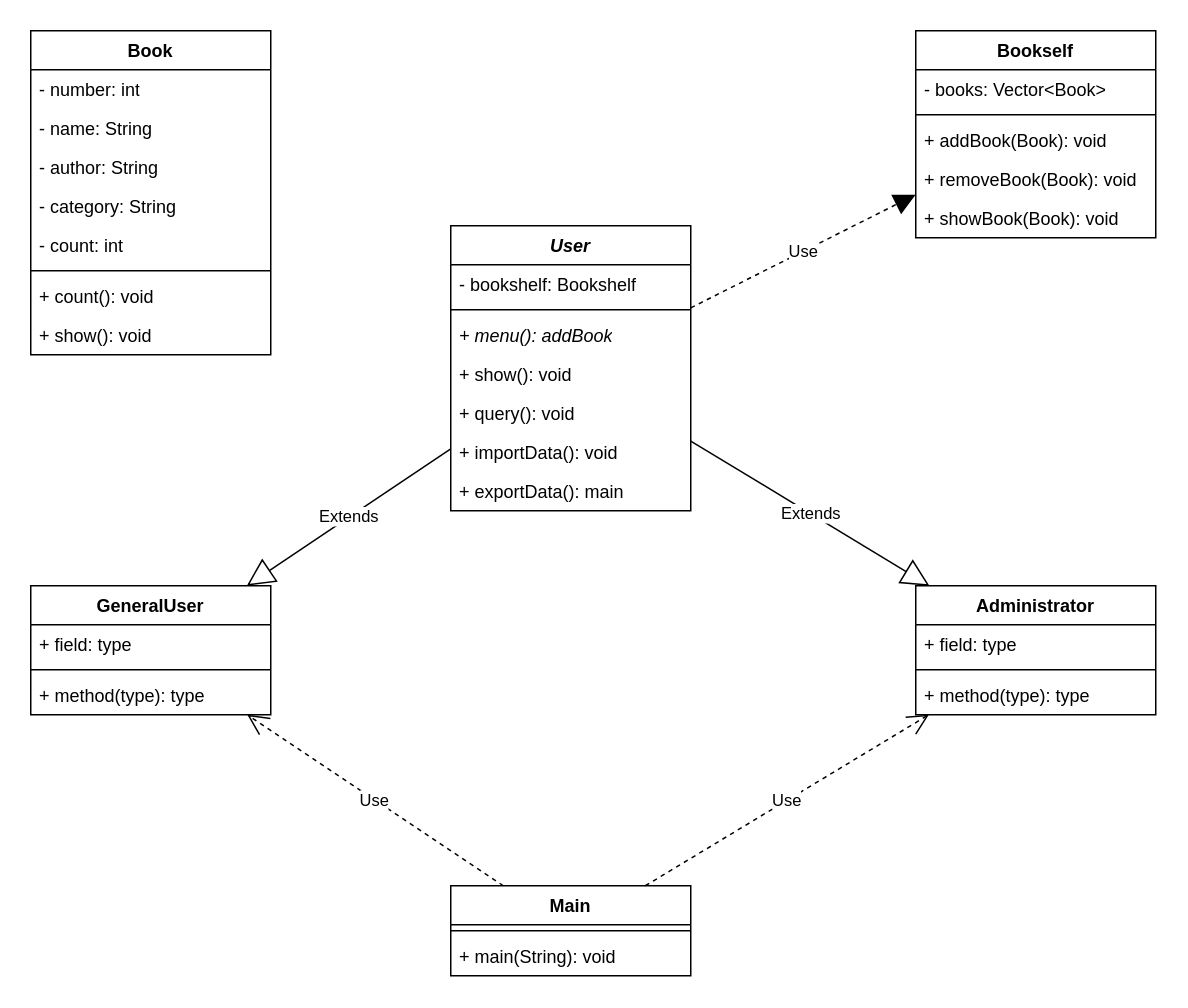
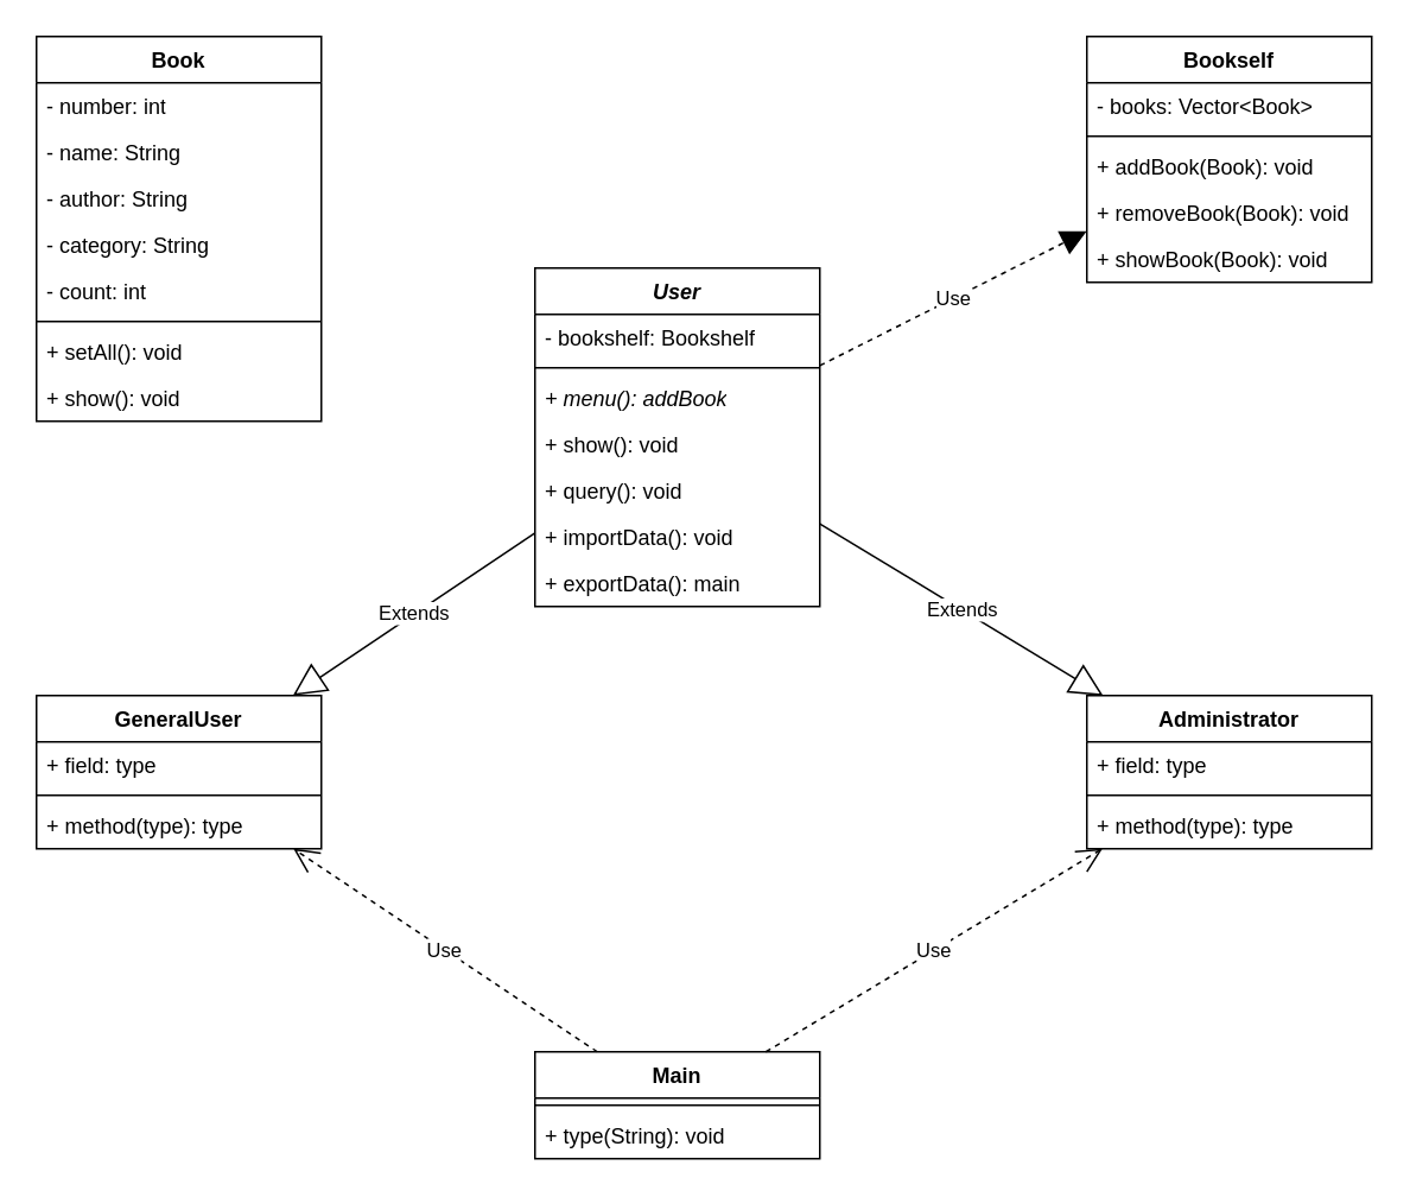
  <mxCell id="0" />
  <mxCell id="1" parent="0" />
  <mxCell id="2" value="Administrator" style="swimlane;fontStyle=1;align=center;verticalAlign=top;childLayout=stackLayout;horizontal=1;startSize=26;horizontalStack=0;resizeParent=1;resizeParentMax=0;resizeLast=0;collapsible=1;marginBottom=0;whiteSpace=wrap;html=1;" parent="1" vertex="1"><mxGeometry x="610" y="390" width="160" height="86" as="geometry" /></mxCell>
  <mxCell id="3" value="+ field: type" style="text;strokeColor=none;fillColor=none;align=left;verticalAlign=top;spacingLeft=4;spacingRight=4;overflow=hidden;rotatable=0;points=[[0,0.5],[1,0.5]];portConstraint=eastwest;whiteSpace=wrap;html=1;" parent="2" vertex="1"><mxGeometry y="26" width="160" height="26" as="geometry" /></mxCell>
  <mxCell id="4" value="" style="line;strokeWidth=1;fillColor=none;align=left;verticalAlign=middle;spacingTop=-1;spacingLeft=3;spacingRight=3;rotatable=0;labelPosition=right;points=[];portConstraint=eastwest;strokeColor=inherit;" parent="2" vertex="1"><mxGeometry y="52" width="160" height="8" as="geometry" /></mxCell>
  <mxCell id="5" value="+ method(type): type" style="text;strokeColor=none;fillColor=none;align=left;verticalAlign=top;spacingLeft=4;spacingRight=4;overflow=hidden;rotatable=0;points=[[0,0.5],[1,0.5]];portConstraint=eastwest;whiteSpace=wrap;html=1;" parent="2" vertex="1"><mxGeometry y="60" width="160" height="26" as="geometry" /></mxCell>
  <mxCell id="6" value="Book" style="swimlane;fontStyle=1;align=center;verticalAlign=top;childLayout=stackLayout;horizontal=1;startSize=26;horizontalStack=0;resizeParent=1;resizeParentMax=0;resizeLast=0;collapsible=1;marginBottom=0;whiteSpace=wrap;html=1;" parent="1" vertex="1"><mxGeometry x="20" y="20" width="160" height="216" as="geometry" /></mxCell>
  <mxCell id="7" value="- number: int" style="text;strokeColor=none;fillColor=none;align=left;verticalAlign=top;spacingLeft=4;spacingRight=4;overflow=hidden;rotatable=0;points=[[0,0.5],[1,0.5]];portConstraint=eastwest;whiteSpace=wrap;html=1;" parent="6" vertex="1"><mxGeometry y="26" width="160" height="26" as="geometry" /></mxCell>
  <mxCell id="8" value="- name: String" style="text;strokeColor=none;fillColor=none;align=left;verticalAlign=top;spacingLeft=4;spacingRight=4;overflow=hidden;rotatable=0;points=[[0,0.5],[1,0.5]];portConstraint=eastwest;whiteSpace=wrap;html=1;" vertex="1" parent="6"><mxGeometry y="52" width="160" height="26" as="geometry" /></mxCell>
  <mxCell id="9" value="- author: String" style="text;strokeColor=none;fillColor=none;align=left;verticalAlign=top;spacingLeft=4;spacingRight=4;overflow=hidden;rotatable=0;points=[[0,0.5],[1,0.5]];portConstraint=eastwest;whiteSpace=wrap;html=1;" vertex="1" parent="6"><mxGeometry y="78" width="160" height="26" as="geometry" /></mxCell>
  <mxCell id="10" value="- category: String" style="text;strokeColor=none;fillColor=none;align=left;verticalAlign=top;spacingLeft=4;spacingRight=4;overflow=hidden;rotatable=0;points=[[0,0.5],[1,0.5]];portConstraint=eastwest;whiteSpace=wrap;html=1;" vertex="1" parent="6"><mxGeometry y="104" width="160" height="26" as="geometry" /></mxCell>
  <mxCell id="11" value="- count: int" style="text;strokeColor=none;fillColor=none;align=left;verticalAlign=top;spacingLeft=4;spacingRight=4;overflow=hidden;rotatable=0;points=[[0,0.5],[1,0.5]];portConstraint=eastwest;whiteSpace=wrap;html=1;" vertex="1" parent="6"><mxGeometry y="130" width="160" height="26" as="geometry" /></mxCell>
  <mxCell id="12" value="" style="line;strokeWidth=1;fillColor=none;align=left;verticalAlign=middle;spacingTop=-1;spacingLeft=3;spacingRight=3;rotatable=0;labelPosition=right;points=[];portConstraint=eastwest;strokeColor=inherit;" parent="6" vertex="1"><mxGeometry y="156" width="160" height="8" as="geometry" /></mxCell>
- <mxCell id="13" value="+ count(): void" style="text;strokeColor=none;fillColor=none;align=left;verticalAlign=top;spacingLeft=4;spacingRight=4;overflow=hidden;rotatable=0;points=[[0,0.5],[1,0.5]];portConstraint=eastwest;whiteSpace=wrap;html=1;" vertex="1" parent="6"><mxGeometry y="164" width="160" height="26" as="geometry" /></mxCell>
+ <mxCell id="13" value="+ setAll(): void" style="text;strokeColor=none;fillColor=none;align=left;verticalAlign=top;spacingLeft=4;spacingRight=4;overflow=hidden;rotatable=0;points=[[0,0.5],[1,0.5]];portConstraint=eastwest;whiteSpace=wrap;html=1;" vertex="1" parent="6"><mxGeometry y="164" width="160" height="26" as="geometry" /></mxCell>
  <mxCell id="14" value="+ show(): void" style="text;strokeColor=none;fillColor=none;align=left;verticalAlign=top;spacingLeft=4;spacingRight=4;overflow=hidden;rotatable=0;points=[[0,0.5],[1,0.5]];portConstraint=eastwest;whiteSpace=wrap;html=1;" parent="6" vertex="1"><mxGeometry y="190" width="160" height="26" as="geometry" /></mxCell>
  <mxCell id="15" value="GeneralUser" style="swimlane;fontStyle=1;align=center;verticalAlign=top;childLayout=stackLayout;horizontal=1;startSize=26;horizontalStack=0;resizeParent=1;resizeParentMax=0;resizeLast=0;collapsible=1;marginBottom=0;whiteSpace=wrap;html=1;" parent="1" vertex="1"><mxGeometry x="20" y="390" width="160" height="86" as="geometry" /></mxCell>
  <mxCell id="16" value="+ field: type" style="text;strokeColor=none;fillColor=none;align=left;verticalAlign=top;spacingLeft=4;spacingRight=4;overflow=hidden;rotatable=0;points=[[0,0.5],[1,0.5]];portConstraint=eastwest;whiteSpace=wrap;html=1;" parent="15" vertex="1"><mxGeometry y="26" width="160" height="26" as="geometry" /></mxCell>
  <mxCell id="17" value="" style="line;strokeWidth=1;fillColor=none;align=left;verticalAlign=middle;spacingTop=-1;spacingLeft=3;spacingRight=3;rotatable=0;labelPosition=right;points=[];portConstraint=eastwest;strokeColor=inherit;" parent="15" vertex="1"><mxGeometry y="52" width="160" height="8" as="geometry" /></mxCell>
  <mxCell id="18" value="+ method(type): type" style="text;strokeColor=none;fillColor=none;align=left;verticalAlign=top;spacingLeft=4;spacingRight=4;overflow=hidden;rotatable=0;points=[[0,0.5],[1,0.5]];portConstraint=eastwest;whiteSpace=wrap;html=1;" parent="15" vertex="1"><mxGeometry y="60" width="160" height="26" as="geometry" /></mxCell>
  <mxCell id="19" value="Bookself" style="swimlane;fontStyle=1;align=center;verticalAlign=top;childLayout=stackLayout;horizontal=1;startSize=26;horizontalStack=0;resizeParent=1;resizeParentMax=0;resizeLast=0;collapsible=1;marginBottom=0;whiteSpace=wrap;html=1;" parent="1" vertex="1"><mxGeometry x="610" y="20" width="160" height="138" as="geometry" /></mxCell>
  <mxCell id="20" value="- books: Vector&amp;lt;Book&amp;gt;" style="text;strokeColor=none;fillColor=none;align=left;verticalAlign=top;spacingLeft=4;spacingRight=4;overflow=hidden;rotatable=0;points=[[0,0.5],[1,0.5]];portConstraint=eastwest;whiteSpace=wrap;html=1;" parent="19" vertex="1"><mxGeometry y="26" width="160" height="26" as="geometry" /></mxCell>
  <mxCell id="21" value="" style="line;strokeWidth=1;fillColor=none;align=left;verticalAlign=middle;spacingTop=-1;spacingLeft=3;spacingRight=3;rotatable=0;labelPosition=right;points=[];portConstraint=eastwest;strokeColor=inherit;" parent="19" vertex="1"><mxGeometry y="52" width="160" height="8" as="geometry" /></mxCell>
  <mxCell id="22" value="+ addBook(Book): void" style="text;strokeColor=none;fillColor=none;align=left;verticalAlign=top;spacingLeft=4;spacingRight=4;overflow=hidden;rotatable=0;points=[[0,0.5],[1,0.5]];portConstraint=eastwest;whiteSpace=wrap;html=1;" parent="19" vertex="1"><mxGeometry y="60" width="160" height="26" as="geometry" /></mxCell>
  <mxCell id="23" value="+ removeBook(Book): void" style="text;strokeColor=none;fillColor=none;align=left;verticalAlign=top;spacingLeft=4;spacingRight=4;overflow=hidden;rotatable=0;points=[[0,0.5],[1,0.5]];portConstraint=eastwest;whiteSpace=wrap;html=1;" vertex="1" parent="19"><mxGeometry y="86" width="160" height="26" as="geometry" /></mxCell>
  <mxCell id="24" value="+ showBook(Book): void" style="text;strokeColor=none;fillColor=none;align=left;verticalAlign=top;spacingLeft=4;spacingRight=4;overflow=hidden;rotatable=0;points=[[0,0.5],[1,0.5]];portConstraint=eastwest;whiteSpace=wrap;html=1;" vertex="1" parent="19"><mxGeometry y="112" width="160" height="26" as="geometry" /></mxCell>
  <mxCell id="25" value="&lt;i&gt;User&lt;/i&gt;" style="swimlane;fontStyle=1;align=center;verticalAlign=top;childLayout=stackLayout;horizontal=1;startSize=26;horizontalStack=0;resizeParent=1;resizeParentMax=0;resizeLast=0;collapsible=1;marginBottom=0;whiteSpace=wrap;html=1;" parent="1" vertex="1"><mxGeometry x="300" y="150" width="160" height="190" as="geometry" /></mxCell>
  <mxCell id="26" value="- bookshelf: Bookshelf" style="text;strokeColor=none;fillColor=none;align=left;verticalAlign=top;spacingLeft=4;spacingRight=4;overflow=hidden;rotatable=0;points=[[0,0.5],[1,0.5]];portConstraint=eastwest;whiteSpace=wrap;html=1;" parent="25" vertex="1"><mxGeometry y="26" width="160" height="26" as="geometry" /></mxCell>
  <mxCell id="27" value="" style="line;strokeWidth=1;fillColor=none;align=left;verticalAlign=middle;spacingTop=-1;spacingLeft=3;spacingRight=3;rotatable=0;labelPosition=right;points=[];portConstraint=eastwest;strokeColor=inherit;" parent="25" vertex="1"><mxGeometry y="52" width="160" height="8" as="geometry" /></mxCell>
  <mxCell id="28" value="&lt;i&gt;+ menu(): addBook&lt;/i&gt;" style="text;strokeColor=none;fillColor=none;align=left;verticalAlign=top;spacingLeft=4;spacingRight=4;overflow=hidden;rotatable=0;points=[[0,0.5],[1,0.5]];portConstraint=eastwest;whiteSpace=wrap;html=1;" parent="25" vertex="1"><mxGeometry y="60" width="160" height="26" as="geometry" /></mxCell>
  <mxCell id="29" value="+ show(): void" style="text;strokeColor=none;fillColor=none;align=left;verticalAlign=top;spacingLeft=4;spacingRight=4;overflow=hidden;rotatable=0;points=[[0,0.5],[1,0.5]];portConstraint=eastwest;whiteSpace=wrap;html=1;" vertex="1" parent="25"><mxGeometry y="86" width="160" height="26" as="geometry" /></mxCell>
  <mxCell id="30" value="+ query(): void" style="text;strokeColor=none;fillColor=none;align=left;verticalAlign=top;spacingLeft=4;spacingRight=4;overflow=hidden;rotatable=0;points=[[0,0.5],[1,0.5]];portConstraint=eastwest;whiteSpace=wrap;html=1;" vertex="1" parent="25"><mxGeometry y="112" width="160" height="26" as="geometry" /></mxCell>
  <mxCell id="31" value="+ importData(): void" style="text;strokeColor=none;fillColor=none;align=left;verticalAlign=top;spacingLeft=4;spacingRight=4;overflow=hidden;rotatable=0;points=[[0,0.5],[1,0.5]];portConstraint=eastwest;whiteSpace=wrap;html=1;" vertex="1" parent="25"><mxGeometry y="138" width="160" height="26" as="geometry" /></mxCell>
  <mxCell id="32" value="+ exportData(): main" style="text;strokeColor=none;fillColor=none;align=left;verticalAlign=top;spacingLeft=4;spacingRight=4;overflow=hidden;rotatable=0;points=[[0,0.5],[1,0.5]];portConstraint=eastwest;whiteSpace=wrap;html=1;" vertex="1" parent="25"><mxGeometry y="164" width="160" height="26" as="geometry" /></mxCell>
  <mxCell id="33" value="Extends" style="endArrow=block;endSize=16;endFill=0;html=1;rounded=0;" parent="1" source="25" target="15" edge="1"><mxGeometry width="160" relative="1" as="geometry"><mxPoint x="280" y="330" as="sourcePoint" /><mxPoint x="440" y="330" as="targetPoint" /></mxGeometry></mxCell>
  <mxCell id="34" value="Extends" style="endArrow=block;endSize=16;endFill=0;html=1;rounded=0;" parent="1" source="25" target="2" edge="1"><mxGeometry width="160" relative="1" as="geometry"><mxPoint x="330" y="340" as="sourcePoint" /><mxPoint x="490" y="340" as="targetPoint" /><Array as="points" /></mxGeometry></mxCell>
  <mxCell id="35" value="Use" style="endArrow=block;endSize=12;dashed=1;html=1;rounded=0;" parent="1" source="25" target="19" edge="1"><mxGeometry width="160" relative="1" as="geometry"><mxPoint x="310" y="180" as="sourcePoint" /><mxPoint x="470" y="180" as="targetPoint" /></mxGeometry></mxCell>
  <mxCell id="36" value="Main" style="swimlane;fontStyle=1;align=center;verticalAlign=top;childLayout=stackLayout;horizontal=1;startSize=26;horizontalStack=0;resizeParent=1;resizeParentMax=0;resizeLast=0;collapsible=1;marginBottom=0;" parent="1" vertex="1"><mxGeometry x="300" y="590" width="160" height="60" as="geometry" /></mxCell>
  <mxCell id="37" value="" style="line;strokeWidth=1;fillColor=none;align=left;verticalAlign=middle;spacingTop=-1;spacingLeft=3;spacingRight=3;rotatable=0;labelPosition=right;points=[];portConstraint=eastwest;strokeColor=inherit;" parent="36" vertex="1"><mxGeometry y="26" width="160" height="8" as="geometry" /></mxCell>
- <mxCell id="38" value="+ main(String): void" style="text;strokeColor=none;fillColor=none;align=left;verticalAlign=top;spacingLeft=4;spacingRight=4;overflow=hidden;rotatable=0;points=[[0,0.5],[1,0.5]];portConstraint=eastwest;" parent="36" vertex="1"><mxGeometry y="34" width="160" height="26" as="geometry" /></mxCell>
+ <mxCell id="38" value="+ type(String): void" style="text;strokeColor=none;fillColor=none;align=left;verticalAlign=top;spacingLeft=4;spacingRight=4;overflow=hidden;rotatable=0;points=[[0,0.5],[1,0.5]];portConstraint=eastwest;" parent="36" vertex="1"><mxGeometry y="34" width="160" height="26" as="geometry" /></mxCell>
  <mxCell id="39" value="Use" style="endArrow=open;endSize=12;dashed=1;html=1;" parent="1" source="36" target="2" edge="1"><mxGeometry width="160" relative="1" as="geometry"><mxPoint x="320" y="480" as="sourcePoint" /><mxPoint x="480" y="480" as="targetPoint" /></mxGeometry></mxCell>
  <mxCell id="40" value="Use" style="endArrow=open;endSize=12;dashed=1;html=1;" parent="1" source="36" target="15" edge="1"><mxGeometry width="160" relative="1" as="geometry"><mxPoint x="320" y="480" as="sourcePoint" /><mxPoint x="480" y="480" as="targetPoint" /></mxGeometry></mxCell>
